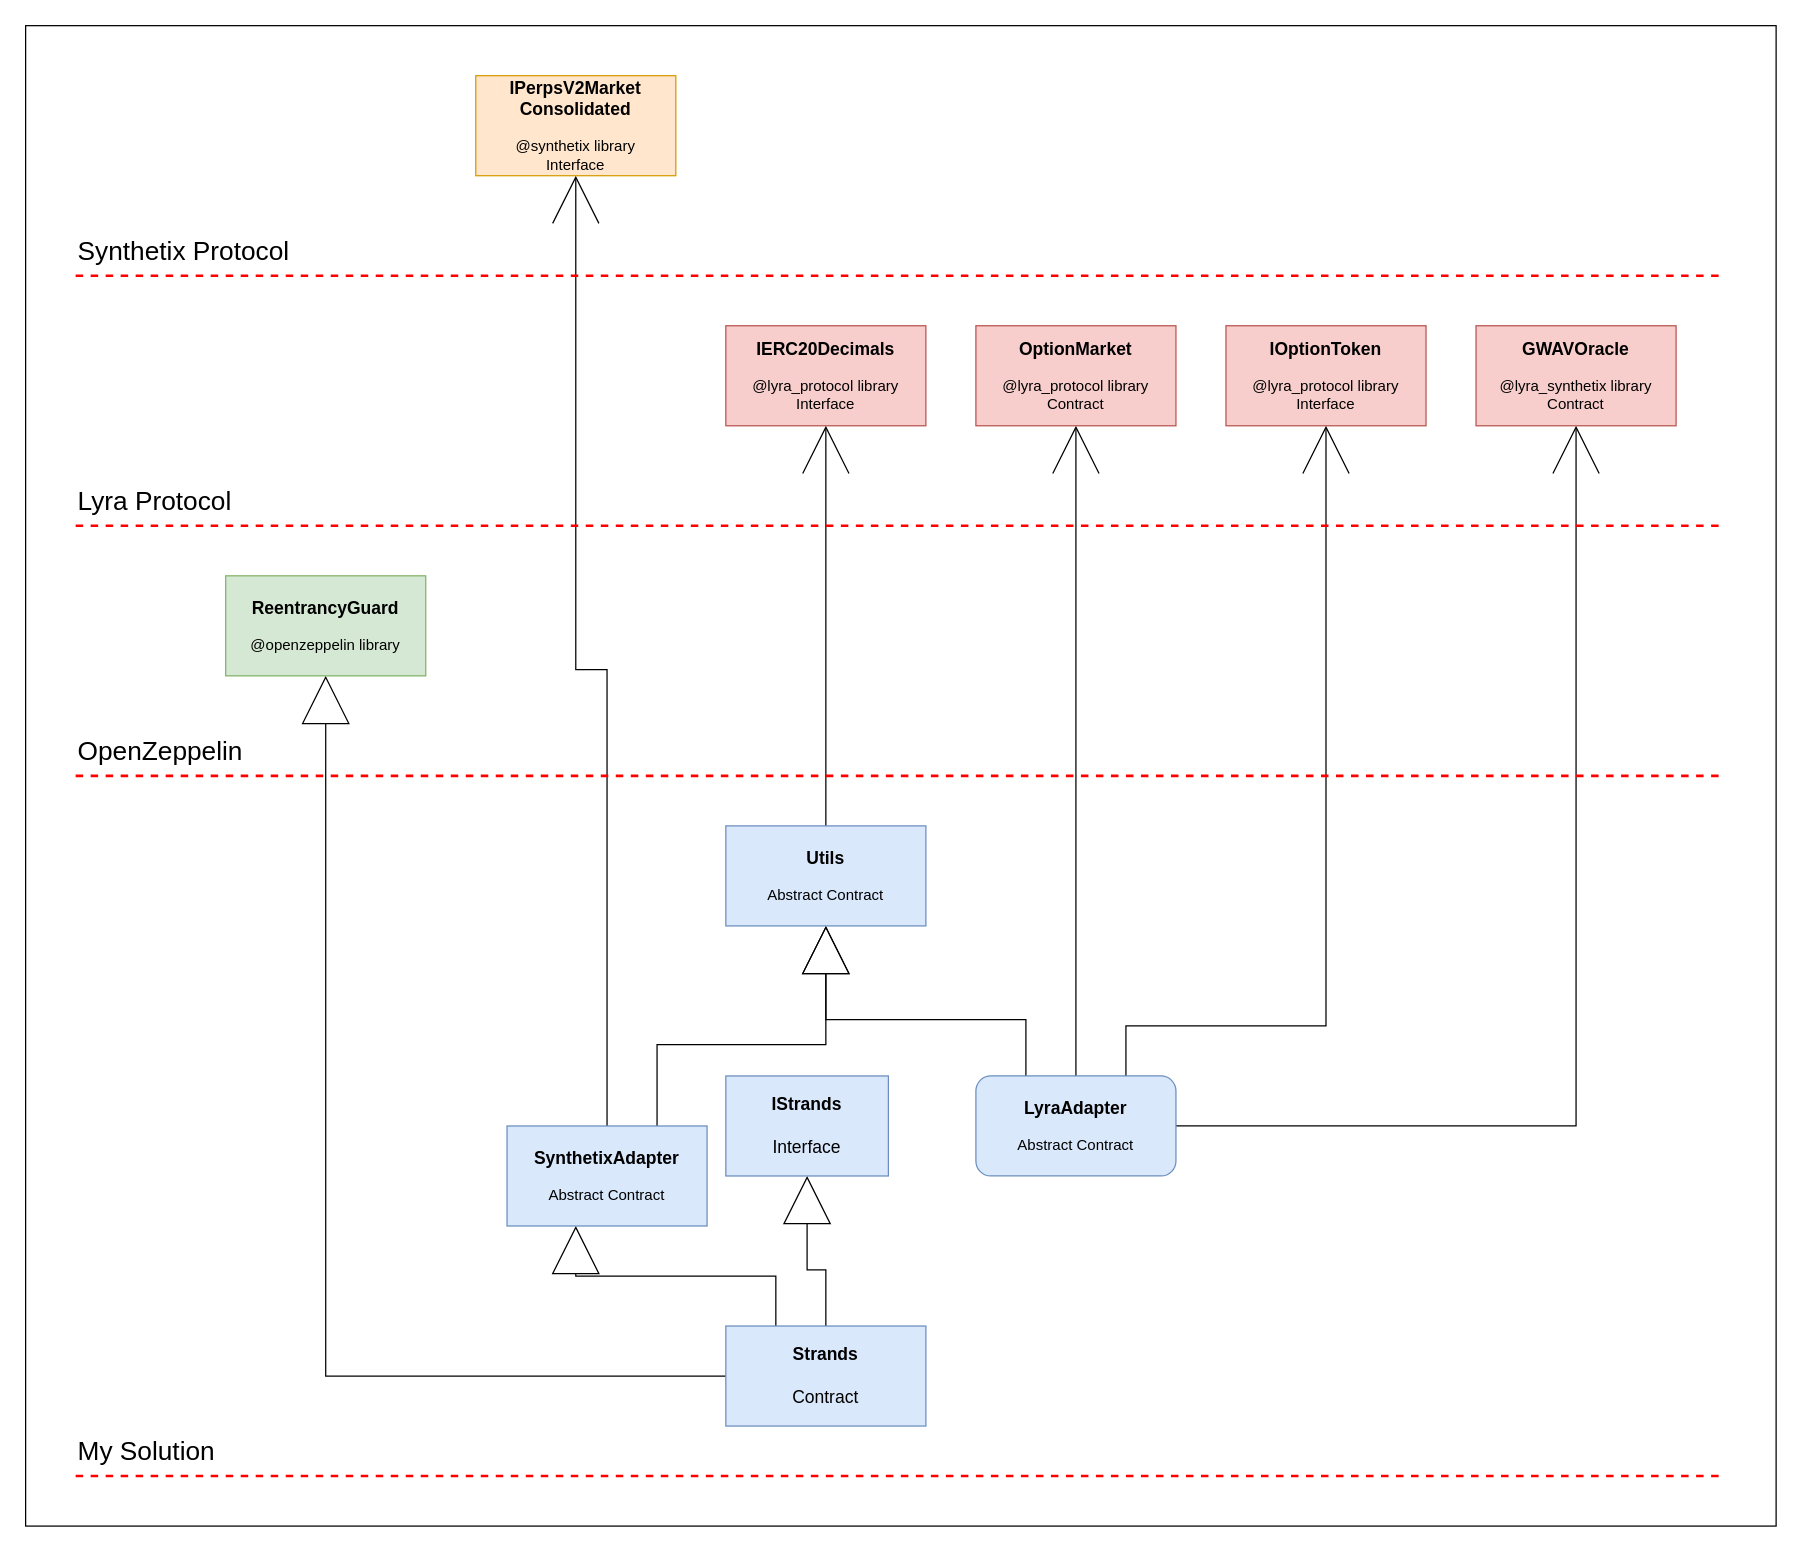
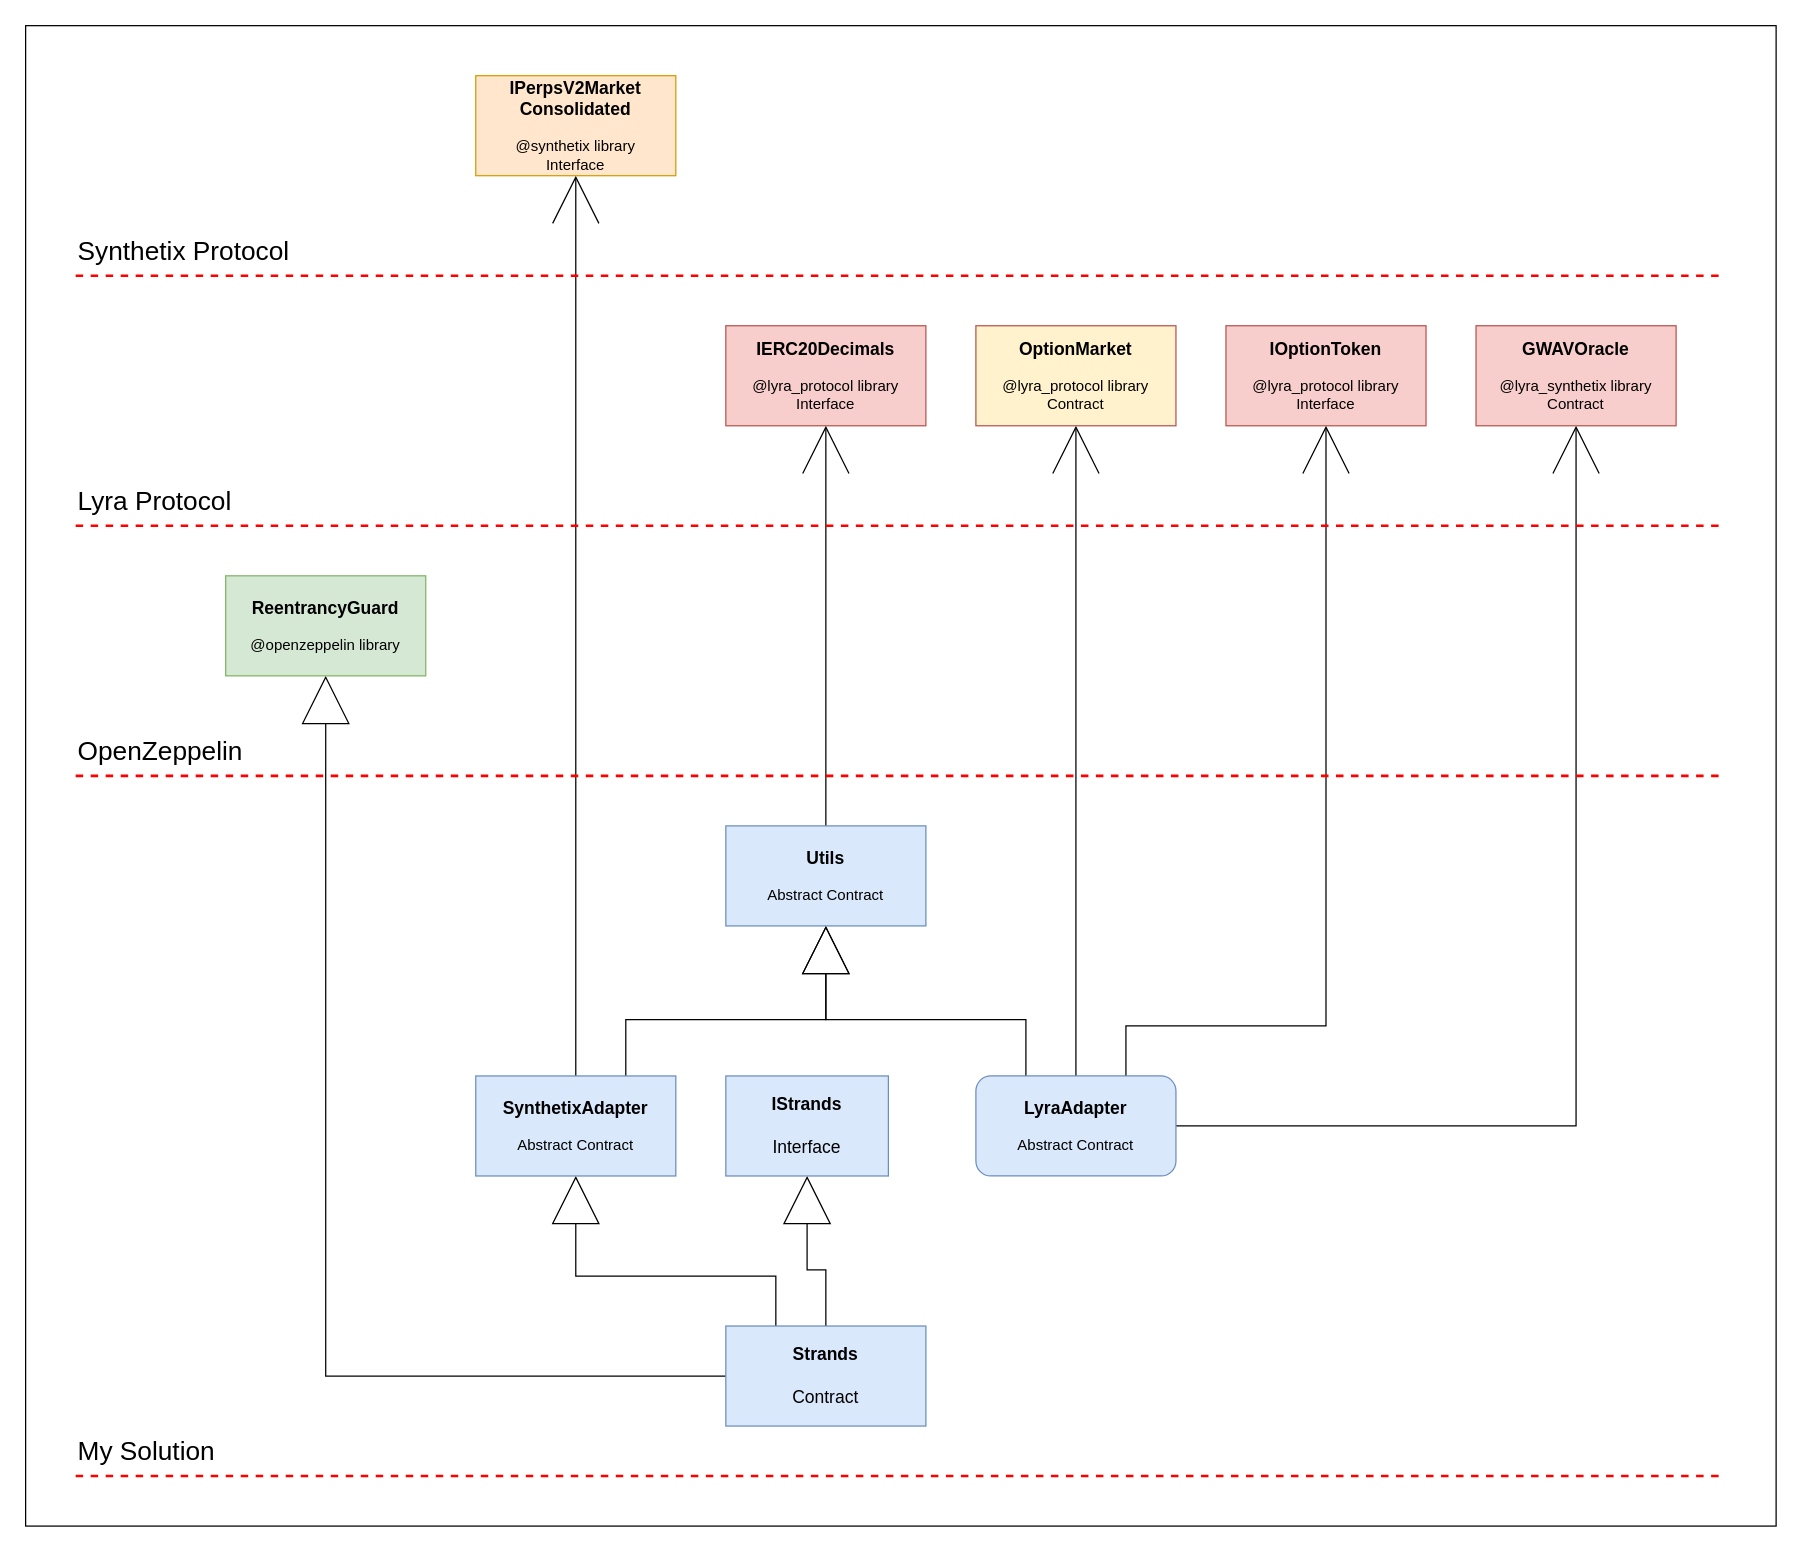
  <mxCell id="0" />
  <mxCell id="1" parent="0" />
  <mxCell id="2" value="" style="rounded=0;whiteSpace=wrap;html=1;fontSize=21;fillColor=none;" vertex="1" parent="1"><mxGeometry x="20" y="20" width="1400" height="1200" as="geometry" /></mxCell>
  <mxCell id="3" style="edgeStyle=orthogonalEdgeStyle;rounded=0;orthogonalLoop=1;jettySize=auto;html=1;exitX=0;exitY=0.5;exitDx=0;exitDy=0;entryX=0.5;entryY=1;entryDx=0;entryDy=0;fontSize=14;endArrow=block;endFill=0;endSize=36;" edge="1" parent="1" source="6" target="7"><mxGeometry relative="1" as="geometry"><Array as="points"><mxPoint x="260" y="1100" /></Array></mxGeometry></mxCell>
  <mxCell id="4" style="edgeStyle=orthogonalEdgeStyle;rounded=0;orthogonalLoop=1;jettySize=auto;html=1;exitX=0.5;exitY=0;exitDx=0;exitDy=0;entryX=0.5;entryY=1;entryDx=0;entryDy=0;fontSize=14;endArrow=block;endFill=0;endSize=36;" edge="1" parent="1" source="6" target="8"><mxGeometry relative="1" as="geometry" /></mxCell>
  <mxCell id="5" style="edgeStyle=orthogonalEdgeStyle;rounded=0;orthogonalLoop=1;jettySize=auto;html=1;exitX=0.25;exitY=0;exitDx=0;exitDy=0;fontSize=14;endArrow=block;endFill=0;endSize=36;" edge="1" parent="1" source="6" target="11"><mxGeometry relative="1" as="geometry"><Array as="points"><mxPoint x="620" y="1020" /><mxPoint x="460" y="1020" /></Array></mxGeometry></mxCell>
  <mxCell id="6" value="&lt;font style=&quot;font-size: 14px&quot;&gt;&lt;b&gt;Strands&lt;/b&gt;&lt;br&gt;&lt;br&gt;Contract&lt;br&gt;&lt;/font&gt;" style="rounded=0;whiteSpace=wrap;html=1;fillColor=#dae8fc;strokeColor=#6c8ebf;" vertex="1" parent="1"><mxGeometry x="580" y="1060" width="160" height="80" as="geometry" /></mxCell>
  <mxCell id="7" value="&lt;span style=&quot;font-size: 14px&quot;&gt;&lt;b&gt;ReentrancyGuard&lt;br&gt;&lt;/b&gt;&lt;/span&gt;&lt;br&gt;@openzeppelin library" style="rounded=0;whiteSpace=wrap;html=1;fillColor=#d5e8d4;strokeColor=#82b366;" vertex="1" parent="1"><mxGeometry x="180" y="460" width="160" height="80" as="geometry" /></mxCell>
  <mxCell id="8" value="&lt;font style=&quot;font-size: 14px&quot;&gt;&lt;b&gt;IStrands&lt;/b&gt;&lt;br&gt;&lt;br&gt;Interface&lt;br&gt;&lt;/font&gt;" style="rounded=0;whiteSpace=wrap;html=1;fillColor=#dae8fc;strokeColor=#6c8ebf;" vertex="1" parent="1"><mxGeometry x="580" y="860" width="130" height="80" as="geometry" /></mxCell>
  <mxCell id="9" style="edgeStyle=orthogonalEdgeStyle;rounded=0;orthogonalLoop=1;jettySize=auto;html=1;exitX=0.75;exitY=0;exitDx=0;exitDy=0;fontSize=14;endArrow=block;endFill=0;endSize=36;" edge="1" parent="1" source="11" target="19"><mxGeometry relative="1" as="geometry" /></mxCell>
  <mxCell id="10" style="edgeStyle=orthogonalEdgeStyle;rounded=0;orthogonalLoop=1;jettySize=auto;html=1;exitX=0.5;exitY=0;exitDx=0;exitDy=0;entryX=0.5;entryY=1;entryDx=0;entryDy=0;fontSize=14;endArrow=open;endFill=0;endSize=36;strokeWidth=1;" edge="1" parent="1" source="11" target="23"><mxGeometry relative="1" as="geometry" /></mxCell>
- <mxCell id="11" value="&lt;span style=&quot;font-size: 14px&quot;&gt;&lt;b&gt;SynthetixAdapter&lt;br&gt;&lt;/b&gt;&lt;/span&gt;&lt;br&gt;Abstract Contract" style="rounded=0;whiteSpace=wrap;html=1;fillColor=#dae8fc;strokeColor=#6c8ebf;" vertex="1" parent="1"><mxGeometry x="405" y="900" width="160" height="80" as="geometry" /></mxCell>
+ <mxCell id="11" value="&lt;span style=&quot;font-size: 14px&quot;&gt;&lt;b&gt;SynthetixAdapter&lt;br&gt;&lt;/b&gt;&lt;/span&gt;&lt;br&gt;Abstract Contract" style="rounded=0;whiteSpace=wrap;html=1;fillColor=#dae8fc;strokeColor=#6c8ebf;" vertex="1" parent="1"><mxGeometry x="380" y="860" width="160" height="80" as="geometry" /></mxCell>
  <mxCell id="12" style="edgeStyle=orthogonalEdgeStyle;rounded=0;orthogonalLoop=1;jettySize=auto;html=1;exitX=0.25;exitY=0;exitDx=0;exitDy=0;entryX=0.5;entryY=1;entryDx=0;entryDy=0;fontSize=14;endArrow=block;endFill=0;endSize=36;" edge="1" parent="1" source="16" target="19"><mxGeometry relative="1" as="geometry" /></mxCell>
  <mxCell id="13" style="edgeStyle=orthogonalEdgeStyle;rounded=0;orthogonalLoop=1;jettySize=auto;html=1;exitX=0.5;exitY=0;exitDx=0;exitDy=0;entryX=0.5;entryY=1;entryDx=0;entryDy=0;fontSize=14;endArrow=open;endFill=0;endSize=36;strokeWidth=1;" edge="1" parent="1" source="16" target="17"><mxGeometry relative="1" as="geometry" /></mxCell>
  <mxCell id="14" style="edgeStyle=orthogonalEdgeStyle;rounded=0;orthogonalLoop=1;jettySize=auto;html=1;fontSize=14;endArrow=open;endFill=0;endSize=36;strokeWidth=1;exitX=0.75;exitY=0;exitDx=0;exitDy=0;" edge="1" parent="1" source="16" target="21"><mxGeometry relative="1" as="geometry"><mxPoint x="950" y="900" as="sourcePoint" /><Array as="points"><mxPoint x="900" y="820" /><mxPoint x="1060" y="820" /></Array></mxGeometry></mxCell>
  <mxCell id="15" style="edgeStyle=orthogonalEdgeStyle;rounded=0;orthogonalLoop=1;jettySize=auto;html=1;exitX=1;exitY=0.5;exitDx=0;exitDy=0;entryX=0.5;entryY=1;entryDx=0;entryDy=0;fontSize=14;endArrow=open;endFill=0;endSize=36;strokeWidth=1;" edge="1" parent="1" source="16" target="22"><mxGeometry relative="1" as="geometry"><Array as="points"><mxPoint x="1260" y="900" /></Array></mxGeometry></mxCell>
  <mxCell id="16" value="&lt;span style=&quot;font-size: 14px&quot;&gt;&lt;b&gt;LyraAdapter&lt;br&gt;&lt;/b&gt;&lt;/span&gt;&lt;br&gt;Abstract Contract" style="whiteSpace=wrap;html=1;fillColor=#dae8fc;strokeColor=#6c8ebf;rounded=1;" vertex="1" parent="1"><mxGeometry x="780" y="860" width="160" height="80" as="geometry" /></mxCell>
- <mxCell id="17" value="&lt;span style=&quot;font-size: 14px&quot;&gt;&lt;b&gt;OptionMarket&lt;/b&gt;&lt;/span&gt;&lt;br&gt;&lt;br&gt;@lyra_protocol library&lt;br&gt;Contract" style="rounded=0;whiteSpace=wrap;html=1;fillColor=#f8cecc;strokeColor=#b85450;" vertex="1" parent="1"><mxGeometry x="780" y="260" width="160" height="80" as="geometry" /></mxCell>
+ <mxCell id="17" value="&lt;span style=&quot;font-size: 14px&quot;&gt;&lt;b&gt;OptionMarket&lt;/b&gt;&lt;/span&gt;&lt;br&gt;&lt;br&gt;@lyra_protocol library&lt;br&gt;Contract" style="rounded=0;whiteSpace=wrap;html=1;fillColor=#fff2cc;strokeColor=#b85450;" vertex="1" parent="1"><mxGeometry x="780" y="260" width="160" height="80" as="geometry" /></mxCell>
  <mxCell id="18" style="edgeStyle=orthogonalEdgeStyle;rounded=0;orthogonalLoop=1;jettySize=auto;html=1;exitX=0.5;exitY=0;exitDx=0;exitDy=0;entryX=0.5;entryY=1;entryDx=0;entryDy=0;fontSize=14;endArrow=open;endFill=0;endSize=36;" edge="1" parent="1" source="19" target="20"><mxGeometry relative="1" as="geometry" /></mxCell>
  <mxCell id="19" value="&lt;span style=&quot;font-size: 14px&quot;&gt;&lt;b&gt;Utils&lt;br&gt;&lt;/b&gt;&lt;/span&gt;&lt;br&gt;Abstract Contract" style="rounded=0;whiteSpace=wrap;html=1;fillColor=#dae8fc;strokeColor=#6c8ebf;" vertex="1" parent="1"><mxGeometry x="580" y="660" width="160" height="80" as="geometry" /></mxCell>
  <mxCell id="20" value="&lt;span style=&quot;font-size: 14px&quot;&gt;&lt;b&gt;IERC20Decimals&lt;/b&gt;&lt;/span&gt;&lt;br&gt;&lt;br&gt;@lyra_protocol library&lt;br&gt;Interface" style="rounded=0;whiteSpace=wrap;html=1;fillColor=#f8cecc;strokeColor=#b85450;" vertex="1" parent="1"><mxGeometry x="580" y="260" width="160" height="80" as="geometry" /></mxCell>
  <mxCell id="21" value="&lt;span style=&quot;font-size: 14px&quot;&gt;&lt;b&gt;IOptionToken&lt;/b&gt;&lt;/span&gt;&lt;br&gt;&lt;br&gt;@lyra_protocol library&lt;br&gt;Interface" style="rounded=0;whiteSpace=wrap;html=1;fillColor=#f8cecc;strokeColor=#b85450;" vertex="1" parent="1"><mxGeometry x="980" y="260" width="160" height="80" as="geometry" /></mxCell>
  <mxCell id="22" value="&lt;span style=&quot;font-size: 14px&quot;&gt;&lt;b&gt;GWAVOracle&lt;/b&gt;&lt;/span&gt;&lt;br&gt;&lt;br&gt;@lyra_synthetix library&lt;br&gt;Contract" style="rounded=0;whiteSpace=wrap;html=1;fillColor=#f8cecc;strokeColor=#b85450;" vertex="1" parent="1"><mxGeometry x="1180" y="260" width="160" height="80" as="geometry" /></mxCell>
  <mxCell id="23" value="&lt;span style=&quot;font-size: 14px&quot;&gt;&lt;b&gt;IPerpsV2Market&lt;br&gt;Consolidated&lt;/b&gt;&lt;/span&gt;&lt;br&gt;&lt;br&gt;@synthetix library&lt;br&gt;Interface" style="rounded=0;whiteSpace=wrap;html=1;fillColor=#ffe6cc;strokeColor=#d79b00;" vertex="1" parent="1"><mxGeometry x="380" y="60" width="160" height="80" as="geometry" /></mxCell>
  <mxCell id="24" value="" style="endArrow=none;html=1;rounded=0;fontSize=14;endSize=36;strokeWidth=2;dashed=1;strokeColor=#FF0000;" edge="1" parent="1"><mxGeometry width="50" height="50" relative="1" as="geometry"><mxPoint x="60" y="220" as="sourcePoint" /><mxPoint x="1380" y="220" as="targetPoint" /></mxGeometry></mxCell>
  <mxCell id="25" value="" style="endArrow=none;html=1;rounded=0;fontSize=14;endSize=36;strokeWidth=2;dashed=1;strokeColor=#FF0000;" edge="1" parent="1"><mxGeometry width="50" height="50" relative="1" as="geometry"><mxPoint x="60" y="420" as="sourcePoint" /><mxPoint x="1380" y="420" as="targetPoint" /></mxGeometry></mxCell>
  <mxCell id="26" value="" style="endArrow=none;html=1;rounded=0;fontSize=14;endSize=36;strokeWidth=2;dashed=1;strokeColor=#FF0000;" edge="1" parent="1"><mxGeometry width="50" height="50" relative="1" as="geometry"><mxPoint x="60" y="620" as="sourcePoint" /><mxPoint x="1380" y="620" as="targetPoint" /></mxGeometry></mxCell>
  <mxCell id="27" value="" style="endArrow=none;html=1;rounded=0;fontSize=14;endSize=36;strokeWidth=2;dashed=1;strokeColor=#FF0000;" edge="1" parent="1"><mxGeometry width="50" height="50" relative="1" as="geometry"><mxPoint x="60" y="1180" as="sourcePoint" /><mxPoint x="1380" y="1180" as="targetPoint" /></mxGeometry></mxCell>
  <mxCell id="28" value="&lt;span style=&quot;font-weight: normal&quot;&gt;My Solution&lt;/span&gt;" style="text;html=1;strokeColor=none;fillColor=none;align=left;verticalAlign=middle;whiteSpace=wrap;rounded=0;fontSize=21;fontStyle=1" vertex="1" parent="1"><mxGeometry x="60" y="1140" width="200" height="40" as="geometry" /></mxCell>
  <mxCell id="29" value="&lt;span style=&quot;font-weight: normal&quot;&gt;OpenZeppelin&lt;/span&gt;" style="text;html=1;strokeColor=none;fillColor=none;align=left;verticalAlign=middle;whiteSpace=wrap;rounded=0;fontSize=21;fontStyle=1" vertex="1" parent="1"><mxGeometry x="60" y="580" width="200" height="40" as="geometry" /></mxCell>
  <mxCell id="30" value="&lt;span style=&quot;font-weight: normal&quot;&gt;Lyra Protocol&lt;/span&gt;" style="text;html=1;strokeColor=none;fillColor=none;align=left;verticalAlign=middle;whiteSpace=wrap;rounded=0;fontSize=21;fontStyle=1" vertex="1" parent="1"><mxGeometry x="60" y="380" width="200" height="40" as="geometry" /></mxCell>
  <mxCell id="31" value="&lt;span style=&quot;font-weight: normal&quot;&gt;Synthetix Protocol&lt;/span&gt;" style="text;html=1;strokeColor=none;fillColor=none;align=left;verticalAlign=middle;whiteSpace=wrap;rounded=0;fontSize=21;fontStyle=1" vertex="1" parent="1"><mxGeometry x="60" y="180" width="200" height="40" as="geometry" /></mxCell>
